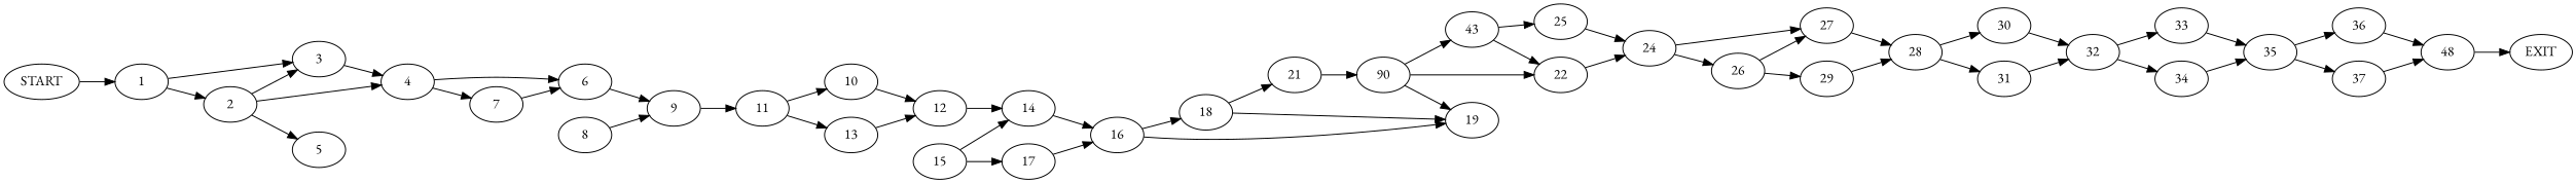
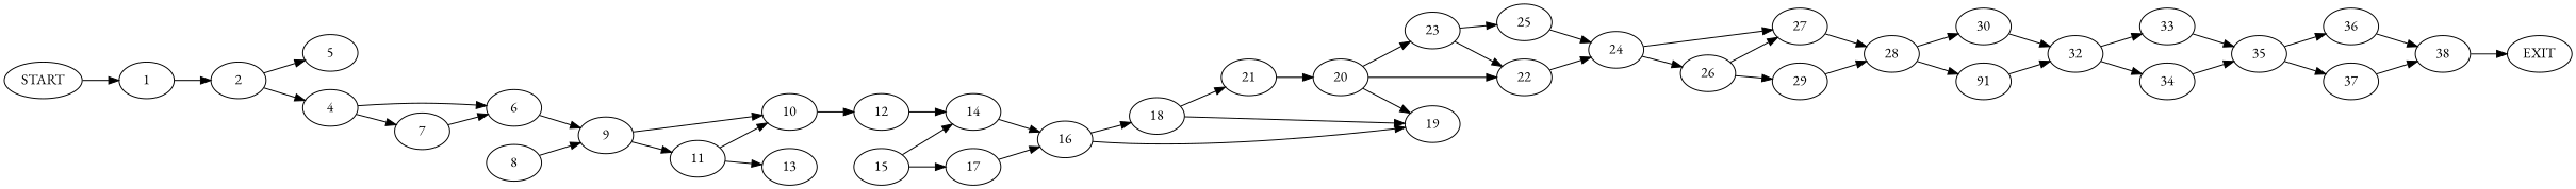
  digraph {
    fontname="EB Garamond"
    rankdir=LR
    node [fontname="EB Garamond"]
    edge [fontname="EB Garamond"]
    n1 [label=START]
    1
    2
-   3
    n5 [label=EXIT]
    5
    4
    6
    7
    9
    10
    11
    8
    12
    13
    14
    16
    15
    17
    18
    19
    21
-   20 [label=90]
+   20
    22
-   23 [label=43]
+   23
    24
    25
    26
    27
    29
    28
    30
-   31
+   31 [label=91]
    32
    33
    34
    35
    36
    37
-   38 [label=48]
+   38
    n1 -> 1
    1 -> 2
-   1 -> 3
-   2 -> 3
    2 -> 5
    2 -> 4
-   3 -> 4
    4 -> 6
    4 -> 7
    6 -> 9
    7 -> 6
+   9 -> 10
    9 -> 11
    10 -> 12
    11 -> 10
    11 -> 13
    8 -> 9
    12 -> 14
-   13 -> 12
    14 -> 16
    16 -> 18
    16 -> 19
    15 -> 14
    15 -> 17
    17 -> 16
    18 -> 19
    18 -> 21
    21 -> 20
    20 -> 19
    20 -> 22
    20 -> 23
    22 -> 24
    23 -> 22
    23 -> 25
    24 -> 26
    24 -> 27
    25 -> 24
    26 -> 27
    26 -> 29
    27 -> 28
    29 -> 28
    28 -> 30
    28 -> 31
    30 -> 32
    31 -> 32
    32 -> 33
    32 -> 34
    33 -> 35
    34 -> 35
    35 -> 36
    35 -> 37
    36 -> 38
    37 -> 38
    38 -> n5
  }
